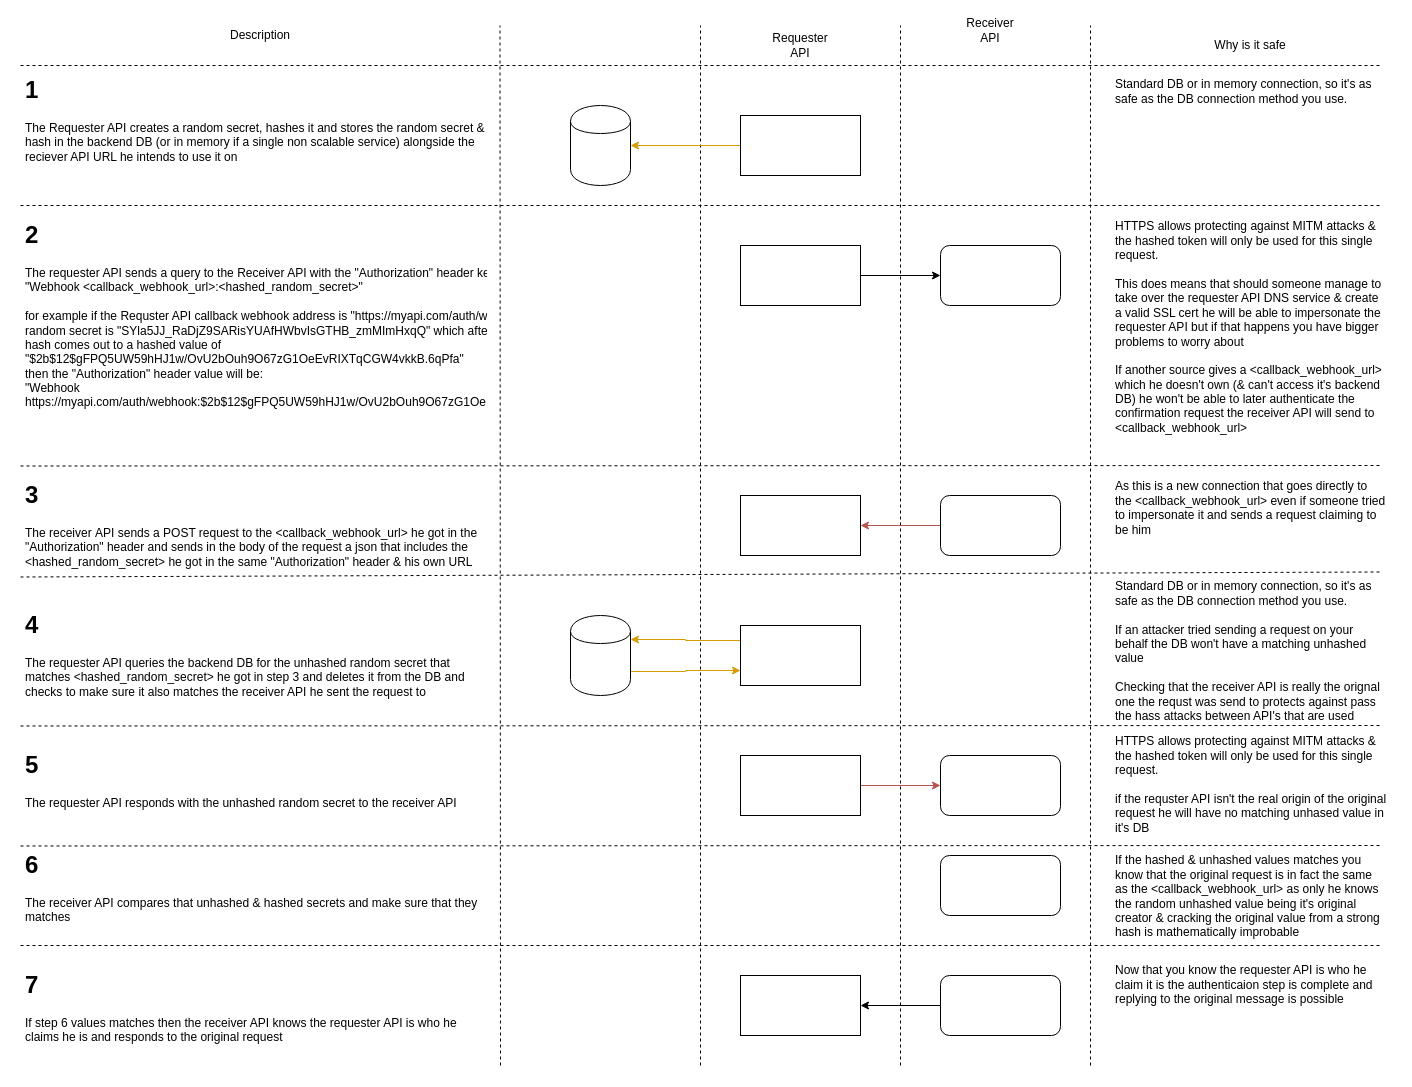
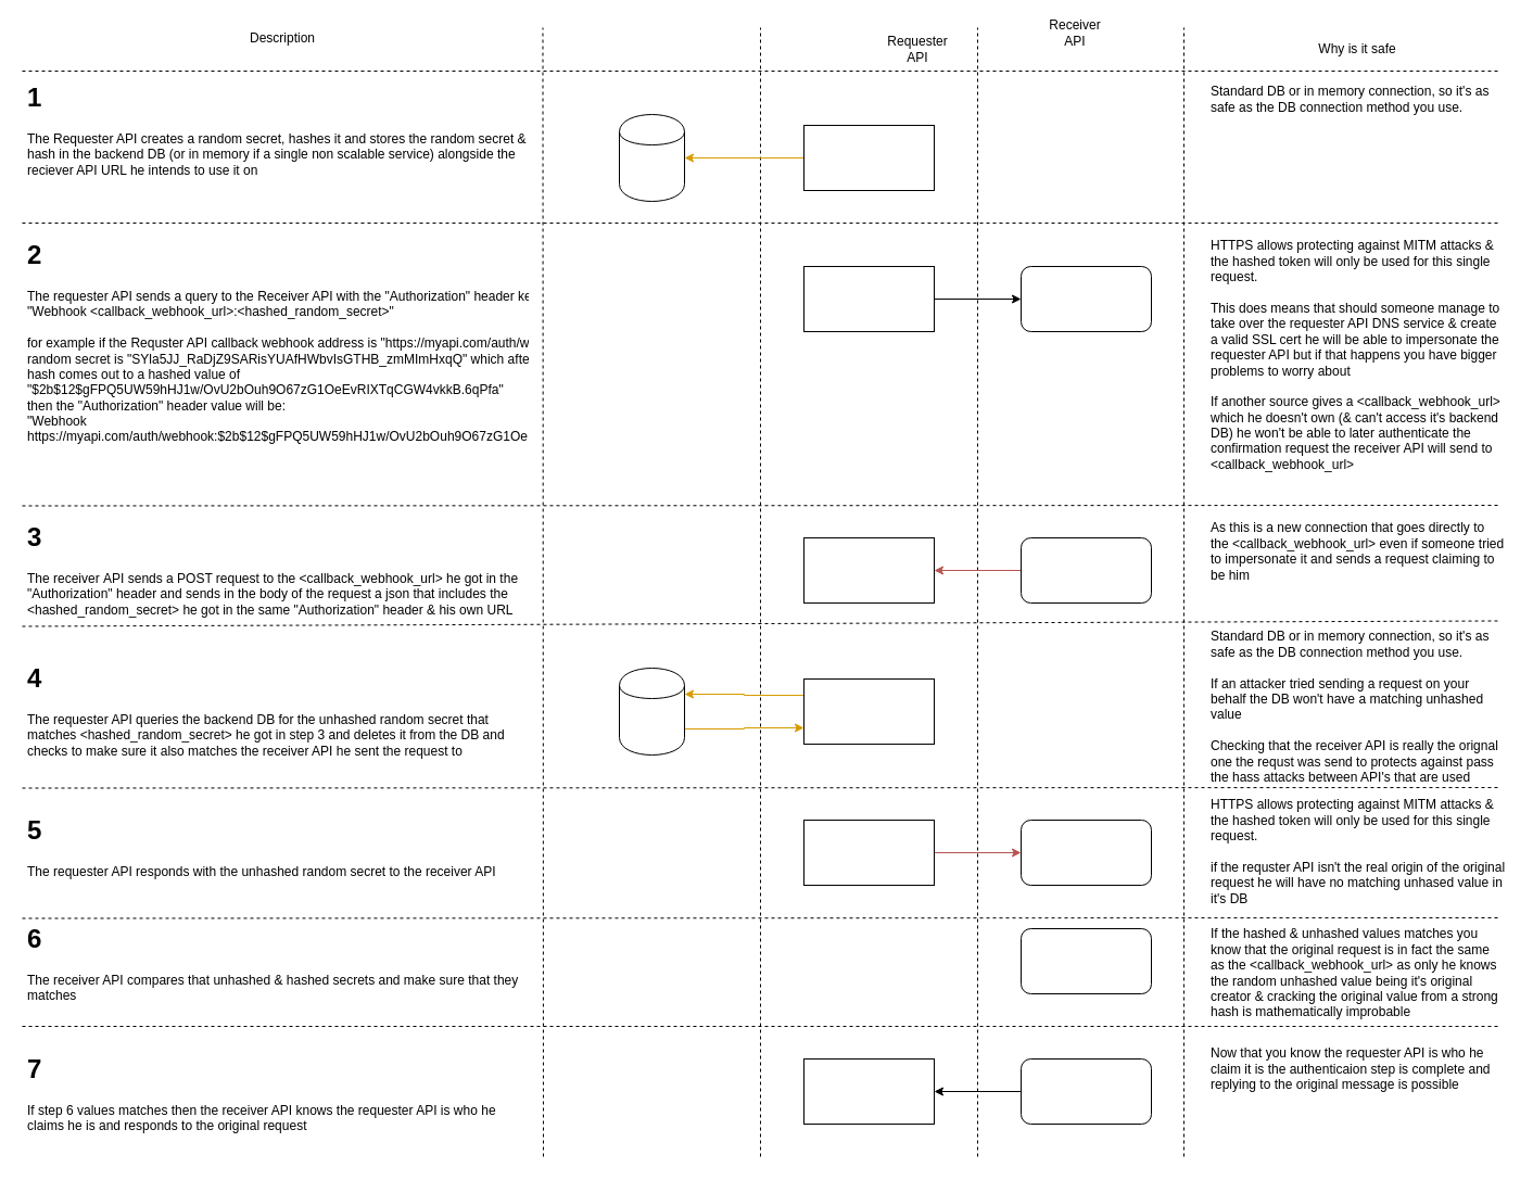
  <mxCell id="0" />
  <mxCell id="1" parent="0" />
  <mxCell id="2" value="" style="endArrow=none;dashed=1;html=1;" parent="1" edge="1"><mxGeometry width="50" height="50" relative="1" as="geometry"><mxPoint x="20" y="65" as="sourcePoint" /><mxPoint x="1380" y="65" as="targetPoint" /></mxGeometry></mxCell>
  <mxCell id="3" value="" style="endArrow=none;dashed=1;html=1;" parent="1" edge="1"><mxGeometry width="50" height="50" relative="1" as="geometry"><mxPoint x="900" y="1065" as="sourcePoint" /><mxPoint x="900" y="25" as="targetPoint" /></mxGeometry></mxCell>
  <mxCell id="4" value="" style="endArrow=none;dashed=1;html=1;" parent="1" edge="1"><mxGeometry width="50" height="50" relative="1" as="geometry"><mxPoint x="700" y="1065" as="sourcePoint" /><mxPoint x="700" y="25" as="targetPoint" /></mxGeometry></mxCell>
- <mxCell id="5" value="&lt;div&gt;Requester&lt;/div&gt;&lt;div&gt;API&lt;br&gt;&lt;/div&gt;" style="text;html=1;strokeColor=none;fillColor=none;align=center;verticalAlign=middle;whiteSpace=wrap;rounded=0;" parent="1" vertex="1"><mxGeometry x="780" y="35" width="40" height="20" as="geometry" /></mxCell>
+ <mxCell id="5" value="&lt;div&gt;Requester&lt;/div&gt;&lt;div&gt;API&lt;br&gt;&lt;/div&gt;" style="text;html=1;strokeColor=none;fillColor=none;align=center;verticalAlign=middle;whiteSpace=wrap;rounded=0;" parent="1" vertex="1"><mxGeometry x="825" y="35" width="40" height="20" as="geometry" /></mxCell>
  <mxCell id="6" value="&lt;div&gt;Receiver&lt;/div&gt;&lt;div&gt;API&lt;br&gt;&lt;/div&gt;" style="text;html=1;strokeColor=none;fillColor=none;align=center;verticalAlign=middle;whiteSpace=wrap;rounded=0;" parent="1" vertex="1"><mxGeometry x="970" y="20" width="40" height="20" as="geometry" /></mxCell>
  <mxCell id="7" value="" style="shape=cylinder;whiteSpace=wrap;html=1;boundedLbl=1;backgroundOutline=1;" parent="1" vertex="1"><mxGeometry x="570" y="105" width="60" height="80" as="geometry" /></mxCell>
  <mxCell id="8" style="edgeStyle=orthogonalEdgeStyle;rounded=0;orthogonalLoop=1;jettySize=auto;html=1;exitX=0;exitY=0.5;exitDx=0;exitDy=0;fillColor=#ffe6cc;strokeColor=#d79b00;" parent="1" source="9" target="7" edge="1"><mxGeometry relative="1" as="geometry" /></mxCell>
  <mxCell id="9" value="" style="rounded=0;whiteSpace=wrap;html=1;" parent="1" vertex="1"><mxGeometry x="740" y="115" width="120" height="60" as="geometry" /></mxCell>
  <mxCell id="10" value="" style="endArrow=none;dashed=1;html=1;" parent="1" edge="1"><mxGeometry width="50" height="50" relative="1" as="geometry"><mxPoint x="500" y="1065" as="sourcePoint" /><mxPoint x="499.5" y="25" as="targetPoint" /></mxGeometry></mxCell>
  <mxCell id="11" value="" style="rounded=1;whiteSpace=wrap;html=1;" parent="1" vertex="1"><mxGeometry x="940" y="245" width="120" height="60" as="geometry" /></mxCell>
  <mxCell id="12" value="Description" style="text;html=1;strokeColor=none;fillColor=none;align=center;verticalAlign=middle;whiteSpace=wrap;rounded=0;" parent="1" vertex="1"><mxGeometry x="240" y="25" width="40" height="20" as="geometry" /></mxCell>
  <mxCell id="13" value="&lt;h1&gt;1&lt;/h1&gt;&lt;div&gt;The Requester API creates a random secret, hashes it and stores the random secret &amp;amp; hash in the backend DB (or in memory if a single non scalable service) alongside the reciever API URL he intends to use it on&lt;br&gt;&lt;/div&gt;" style="text;html=1;strokeColor=none;fillColor=none;spacing=5;spacingTop=-20;whiteSpace=wrap;overflow=hidden;rounded=0;" parent="1" vertex="1"><mxGeometry x="20" y="70" width="470" height="120" as="geometry" /></mxCell>
  <mxCell id="14" value="" style="endArrow=none;dashed=1;html=1;" parent="1" edge="1"><mxGeometry width="50" height="50" relative="1" as="geometry"><mxPoint x="20" y="205" as="sourcePoint" /><mxPoint x="1380" y="205" as="targetPoint" /></mxGeometry></mxCell>
  <mxCell id="15" style="edgeStyle=orthogonalEdgeStyle;rounded=0;orthogonalLoop=1;jettySize=auto;html=1;exitX=1;exitY=0.5;exitDx=0;exitDy=0;" parent="1" source="16" target="11" edge="1"><mxGeometry relative="1" as="geometry" /></mxCell>
  <mxCell id="16" value="" style="rounded=0;whiteSpace=wrap;html=1;" parent="1" vertex="1"><mxGeometry x="740" y="245" width="120" height="60" as="geometry" /></mxCell>
  <mxCell id="17" value="&lt;h1&gt;2&lt;br&gt;&lt;/h1&gt;&lt;div&gt;The requester API sends a query to the Receiver API with the &quot;&lt;span&gt;Authorization&quot; header key and a value of: &lt;br&gt;&lt;/span&gt;&lt;/div&gt;&lt;div&gt;&lt;span&gt;&quot;&lt;/span&gt;&lt;span&gt;&lt;span&gt;Webhook &amp;lt;callback_webhook_url&amp;gt;:&amp;lt;hashed_random_secret&amp;gt;&quot;&lt;/span&gt;&lt;/span&gt;&lt;/div&gt;&lt;div&gt;&lt;span&gt;&lt;span&gt;&lt;br&gt;&lt;/span&gt;&lt;/span&gt;&lt;/div&gt;&lt;div&gt;&lt;span&gt;&lt;span&gt;for example if the Requster API callback webhook address is &quot;https://myapi.com/auth/webhook&quot;, the unhashed random secret is &quot;SYla5JJ_RaDjZ9SARisYUAfHWbvIsGTHB_zmMImHxqQ&quot; which after running through a bcrypt hash comes out to a hashed value of &quot;$2b$12$gFPQ5UW59hHJ1w/OvU2bOuh9O67zG1OeEvRIXTqCGW4vkkB.6qPfa&quot;&lt;br&gt;&lt;/span&gt;&lt;/span&gt;&lt;/div&gt;&lt;div&gt;&lt;span&gt;&lt;span&gt;then the &lt;/span&gt;&lt;/span&gt;&lt;span&gt;&lt;span&gt;&quot;&lt;span&gt;Authorization&quot; header value will be:&lt;/span&gt;&lt;/span&gt;&lt;/span&gt;&lt;/div&gt;&lt;div&gt;&lt;span&gt;&lt;span&gt;&lt;span&gt;&quot;&lt;/span&gt;&lt;/span&gt;&lt;/span&gt;&lt;span&gt;&lt;span&gt;&lt;span&gt;&lt;span&gt;&lt;span&gt;Webhook &lt;/span&gt;&lt;/span&gt;&lt;/span&gt;&lt;/span&gt;&lt;/span&gt;&lt;span&gt;&lt;span&gt;&lt;span&gt;&lt;span&gt;&lt;span&gt;&lt;span&gt;&lt;span&gt;https://myapi.com/auth/webhook&lt;/span&gt;&lt;/span&gt;:&lt;/span&gt;&lt;/span&gt;&lt;/span&gt;&lt;/span&gt;&lt;/span&gt;&lt;span&gt;&lt;span&gt;$2b$12$gFPQ5UW59hHJ1w/OvU2bOuh9O67zG1OeEvRIXTqCGW4vkkB.6qPfa&quot;&lt;/span&gt;&lt;/span&gt;&lt;/div&gt;" style="text;html=1;strokeColor=none;fillColor=none;spacing=5;spacingTop=-20;whiteSpace=wrap;overflow=hidden;rounded=0;" parent="1" vertex="1"><mxGeometry x="20" y="215" width="470" height="230" as="geometry" /></mxCell>
  <mxCell id="18" value="" style="endArrow=none;dashed=1;html=1;" parent="1" edge="1"><mxGeometry width="50" height="50" relative="1" as="geometry"><mxPoint x="20" y="465.5" as="sourcePoint" /><mxPoint x="1380" y="465" as="targetPoint" /></mxGeometry></mxCell>
  <mxCell id="19" style="edgeStyle=orthogonalEdgeStyle;rounded=0;orthogonalLoop=1;jettySize=auto;html=1;exitX=0;exitY=0.5;exitDx=0;exitDy=0;entryX=1;entryY=0.5;entryDx=0;entryDy=0;fillColor=#f8cecc;strokeColor=#b85450;" parent="1" source="20" target="21" edge="1"><mxGeometry relative="1" as="geometry" /></mxCell>
  <mxCell id="20" value="" style="rounded=1;whiteSpace=wrap;html=1;" parent="1" vertex="1"><mxGeometry x="940" y="495" width="120" height="60" as="geometry" /></mxCell>
  <mxCell id="21" value="" style="rounded=0;whiteSpace=wrap;html=1;" parent="1" vertex="1"><mxGeometry x="740" y="495" width="120" height="60" as="geometry" /></mxCell>
  <mxCell id="22" value="&lt;h1&gt;3&lt;br&gt;&lt;/h1&gt;The receiver&amp;nbsp;API sends a POST request to the &lt;span&gt;&lt;span&gt;&amp;lt;callback_webhook_url&amp;gt; he got in the &quot;&lt;/span&gt;&lt;/span&gt;&lt;span&gt;&lt;span&gt;&lt;span&gt;Authorization&quot; header and sends in the body of the request a json that includes the&lt;/span&gt;&lt;/span&gt;&lt;/span&gt;&lt;br&gt;&lt;div&gt;&lt;span&gt;&lt;span&gt;&lt;span&gt;&lt;span&gt;&lt;span&gt;&amp;lt;hashed_random_secret&amp;gt; he got in the same &lt;/span&gt;&lt;/span&gt;&lt;/span&gt;&lt;/span&gt;&lt;/span&gt;&lt;span&gt;&lt;span&gt;&lt;span&gt;&lt;span&gt;&lt;span&gt;&lt;span&gt;&lt;span&gt;&quot;&lt;/span&gt;&lt;/span&gt;&lt;span&gt;&lt;span&gt;&lt;span&gt;Authorization&quot; header &amp;amp; his own URL&lt;br&gt;&lt;/span&gt;&lt;/span&gt;&lt;/span&gt;&lt;/span&gt;&lt;/span&gt;&lt;/span&gt;&lt;/span&gt;&lt;/span&gt;&lt;/div&gt;&lt;div&gt;&lt;span&gt;&lt;span&gt;&lt;span&gt;&lt;span&gt;&lt;span&gt;&lt;span&gt;&lt;span&gt;&lt;span&gt;&lt;/span&gt;&lt;/span&gt;&lt;/span&gt;&lt;/span&gt;&lt;/span&gt;&lt;/span&gt;&lt;/span&gt;&lt;/span&gt;&lt;/div&gt;" style="text;html=1;strokeColor=none;fillColor=none;spacing=5;spacingTop=-20;whiteSpace=wrap;overflow=hidden;rounded=0;" parent="1" vertex="1"><mxGeometry x="20" y="475" width="470" height="100" as="geometry" /></mxCell>
  <mxCell id="23" value="" style="endArrow=none;dashed=1;html=1;" parent="1" edge="1"><mxGeometry width="50" height="50" relative="1" as="geometry"><mxPoint x="20" y="576.5" as="sourcePoint" /><mxPoint x="1380" y="571.5" as="targetPoint" /></mxGeometry></mxCell>
  <mxCell id="24" style="edgeStyle=orthogonalEdgeStyle;rounded=0;orthogonalLoop=1;jettySize=auto;html=1;exitX=1;exitY=0.7;exitDx=0;exitDy=0;entryX=0;entryY=0.75;entryDx=0;entryDy=0;fillColor=#ffe6cc;strokeColor=#d79b00;" parent="1" source="25" target="27" edge="1"><mxGeometry relative="1" as="geometry" /></mxCell>
  <mxCell id="25" value="" style="shape=cylinder;whiteSpace=wrap;html=1;boundedLbl=1;backgroundOutline=1;" parent="1" vertex="1"><mxGeometry x="570" y="615" width="60" height="80" as="geometry" /></mxCell>
  <mxCell id="26" style="edgeStyle=orthogonalEdgeStyle;rounded=0;orthogonalLoop=1;jettySize=auto;html=1;exitX=0;exitY=0.25;exitDx=0;exitDy=0;entryX=1;entryY=0.3;entryDx=0;entryDy=0;fillColor=#ffe6cc;strokeColor=#d79b00;" parent="1" source="27" target="25" edge="1"><mxGeometry relative="1" as="geometry" /></mxCell>
  <mxCell id="27" value="" style="rounded=0;whiteSpace=wrap;html=1;" parent="1" vertex="1"><mxGeometry x="740" y="625" width="120" height="60" as="geometry" /></mxCell>
  <mxCell id="28" value="&lt;h1&gt;4&lt;br&gt;&lt;/h1&gt;The requester API queries the backend DB for the unhashed random secret that matches &lt;span&gt;&lt;span&gt;&lt;span&gt;&lt;span&gt;&lt;span&gt;&amp;lt;hashed_random_secret&amp;gt; he got in step 3 and deletes it from the DB and checks to make sure it also matches the receiver API he sent the request to&lt;br&gt;&lt;/span&gt;&lt;/span&gt;&lt;/span&gt;&lt;/span&gt;&lt;/span&gt;&lt;div&gt;&lt;span&gt;&lt;span&gt;&lt;span&gt;&lt;span&gt;&lt;span&gt;&lt;span&gt;&lt;span&gt;&lt;span&gt;&lt;/span&gt;&lt;/span&gt;&lt;/span&gt;&lt;/span&gt;&lt;/span&gt;&lt;/span&gt;&lt;/span&gt;&lt;/span&gt;&lt;/div&gt;" style="text;html=1;strokeColor=none;fillColor=none;spacing=5;spacingTop=-20;whiteSpace=wrap;overflow=hidden;rounded=0;" parent="1" vertex="1"><mxGeometry x="20" y="605" width="470" height="100" as="geometry" /></mxCell>
  <mxCell id="29" value="" style="endArrow=none;dashed=1;html=1;" parent="1" edge="1"><mxGeometry width="50" height="50" relative="1" as="geometry"><mxPoint x="20" y="725.5" as="sourcePoint" /><mxPoint x="1380" y="725" as="targetPoint" /></mxGeometry></mxCell>
  <mxCell id="30" value="&lt;h1&gt;5&lt;br&gt;&lt;/h1&gt;The requester API responds with the unhashed random secret to the receiver API " style="text;html=1;strokeColor=none;fillColor=none;spacing=5;spacingTop=-20;whiteSpace=wrap;overflow=hidden;rounded=0;" parent="1" vertex="1"><mxGeometry x="20" y="745" width="470" height="100" as="geometry" /></mxCell>
  <mxCell id="31" value="" style="rounded=1;whiteSpace=wrap;html=1;" parent="1" vertex="1"><mxGeometry x="940" y="755" width="120" height="60" as="geometry" /></mxCell>
  <mxCell id="32" style="edgeStyle=orthogonalEdgeStyle;rounded=0;orthogonalLoop=1;jettySize=auto;html=1;exitX=1;exitY=0.5;exitDx=0;exitDy=0;fillColor=#f8cecc;strokeColor=#b85450;" parent="1" source="33" target="31" edge="1"><mxGeometry relative="1" as="geometry" /></mxCell>
  <mxCell id="33" value="" style="rounded=0;whiteSpace=wrap;html=1;" parent="1" vertex="1"><mxGeometry x="740" y="755" width="120" height="60" as="geometry" /></mxCell>
  <mxCell id="34" value="" style="endArrow=none;dashed=1;html=1;" parent="1" edge="1"><mxGeometry width="50" height="50" relative="1" as="geometry"><mxPoint x="20" y="845.5" as="sourcePoint" /><mxPoint x="1380" y="845" as="targetPoint" /></mxGeometry></mxCell>
  <mxCell id="35" value="" style="rounded=1;whiteSpace=wrap;html=1;" parent="1" vertex="1"><mxGeometry x="940" y="855" width="120" height="60" as="geometry" /></mxCell>
  <mxCell id="36" value="&lt;h1&gt;6&lt;br&gt;&lt;/h1&gt;The receiver API compares that unhashed &amp;amp; hashed secrets and make sure that they matches" style="text;html=1;strokeColor=none;fillColor=none;spacing=5;spacingTop=-20;whiteSpace=wrap;overflow=hidden;rounded=0;" parent="1" vertex="1"><mxGeometry x="20" y="845" width="470" height="100" as="geometry" /></mxCell>
  <mxCell id="37" value="" style="endArrow=none;dashed=1;html=1;" parent="1" edge="1"><mxGeometry width="50" height="50" relative="1" as="geometry"><mxPoint x="20" y="945" as="sourcePoint" /><mxPoint x="1380" y="945" as="targetPoint" /></mxGeometry></mxCell>
  <mxCell id="38" style="edgeStyle=orthogonalEdgeStyle;rounded=0;orthogonalLoop=1;jettySize=auto;html=1;exitX=0;exitY=0.5;exitDx=0;exitDy=0;" parent="1" source="39" target="40" edge="1"><mxGeometry relative="1" as="geometry" /></mxCell>
  <mxCell id="39" value="" style="rounded=1;whiteSpace=wrap;html=1;" parent="1" vertex="1"><mxGeometry x="940" y="975" width="120" height="60" as="geometry" /></mxCell>
  <mxCell id="40" value="" style="rounded=0;whiteSpace=wrap;html=1;" parent="1" vertex="1"><mxGeometry x="740" y="975" width="120" height="60" as="geometry" /></mxCell>
  <mxCell id="41" value="&lt;h1&gt;7&lt;br&gt;&lt;/h1&gt;If step 6 values matches then the receiver API knows the requester API is who he claims he is and responds to the original request " style="text;html=1;strokeColor=none;fillColor=none;spacing=5;spacingTop=-20;whiteSpace=wrap;overflow=hidden;rounded=0;" parent="1" vertex="1"><mxGeometry x="20" y="965" width="470" height="100" as="geometry" /></mxCell>
  <mxCell id="42" value="" style="endArrow=none;dashed=1;html=1;" parent="1" edge="1"><mxGeometry width="50" height="50" relative="1" as="geometry"><mxPoint x="1090" y="1065" as="sourcePoint" /><mxPoint x="1090" y="25" as="targetPoint" /></mxGeometry></mxCell>
  <mxCell id="43" value="&lt;div&gt;Why is it safe&lt;br&gt;&lt;/div&gt;" style="text;html=1;strokeColor=none;fillColor=none;align=center;verticalAlign=middle;whiteSpace=wrap;rounded=0;" parent="1" vertex="1"><mxGeometry x="1120" y="35" width="260" height="20" as="geometry" /></mxCell>
  <mxCell id="44" value="&lt;div&gt;&lt;br&gt;&lt;/div&gt;&lt;div&gt;Standard DB or in memory connection, so it's as safe as the DB connection method you use.&lt;br&gt;&lt;/div&gt;" style="text;html=1;strokeColor=none;fillColor=none;spacing=5;spacingTop=-20;whiteSpace=wrap;overflow=hidden;rounded=0;" parent="1" vertex="1"><mxGeometry x="1110" y="72.5" width="280" height="125" as="geometry" /></mxCell>
  <mxCell id="45" value="&lt;div&gt;&lt;br&gt;&lt;/div&gt;&lt;div&gt;HTTPS allows protecting against MITM attacks &amp;amp;&amp;nbsp; the hashed token will only be used for this single request.&lt;/div&gt;&lt;div&gt;&lt;br&gt;&lt;/div&gt;&lt;div&gt;This does means that should someone manage to take over the requester API DNS service &amp;amp; create a valid SSL cert he will be able to impersonate the&amp;nbsp; requester API but if that happens you have bigger problems to worry about&lt;/div&gt;&lt;div&gt;&lt;br&gt;&lt;/div&gt;&lt;div&gt;If another source gives a &lt;span&gt;&lt;span&gt;&amp;lt;callback_webhook_url&amp;gt; which he doesn't own (&amp;amp; can't access it's backend DB) he won't be able to later authenticate the confirmation request the receiver API will send to &lt;/span&gt;&lt;/span&gt;&lt;span&gt;&lt;span&gt;&lt;span&gt;&lt;span&gt;&amp;lt;callback_webhook_url&amp;gt;&lt;/span&gt;&lt;/span&gt;&lt;/span&gt;&lt;/span&gt;&lt;/div&gt;" style="text;html=1;strokeColor=none;fillColor=none;spacing=5;spacingTop=-20;whiteSpace=wrap;overflow=hidden;rounded=0;" parent="1" vertex="1"><mxGeometry x="1110" y="215" width="280" height="240" as="geometry" /></mxCell>
  <mxCell id="46" value="&lt;div&gt;&lt;br&gt;&lt;/div&gt;&lt;div&gt;As this is a new connection that goes directly to the &lt;span&gt;&lt;span&gt;&amp;lt;callback_webhook_url&amp;gt; even if someone tried to impersonate it and sends a request claiming to be him&lt;br&gt;&lt;/span&gt;&lt;/span&gt;&lt;/div&gt;" style="text;html=1;strokeColor=none;fillColor=none;spacing=5;spacingTop=-20;whiteSpace=wrap;overflow=hidden;rounded=0;" parent="1" vertex="1"><mxGeometry x="1110" y="475" width="280" height="100" as="geometry" /></mxCell>
  <mxCell id="47" value="&lt;div&gt;&lt;br&gt;&lt;/div&gt;&lt;div&gt;Standard DB or in memory connection, so it's as safe as the DB connection method you use.&lt;/div&gt;&lt;div&gt;&lt;br&gt;&lt;/div&gt;&lt;div&gt;If an attacker tried sending a request on your behalf the DB won't have a matching unhashed value&lt;/div&gt;&lt;div&gt;&lt;br&gt;&lt;/div&gt;&lt;div&gt;Checking that the receiver API is really the orignal one the requst was send to protects against pass the hass attacks between API's that are used&lt;br&gt;&lt;/div&gt;" style="text;html=1;strokeColor=none;fillColor=none;spacing=5;spacingTop=-20;whiteSpace=wrap;overflow=hidden;rounded=0;" parent="1" vertex="1"><mxGeometry x="1110" y="575" width="280" height="145" as="geometry" /></mxCell>
  <mxCell id="48" value="&lt;div&gt;&lt;br&gt;&lt;/div&gt;&lt;div&gt;HTTPS allows protecting against MITM attacks &amp;amp;&amp;nbsp; the hashed token will only be used for this single request.&lt;/div&gt;&lt;div&gt;&lt;br&gt;&lt;/div&gt;&lt;div&gt;if the requster API isn't the real origin of the original request he will have no matching unhased value in it's DB &lt;br&gt;&lt;/div&gt;" style="text;html=1;strokeColor=none;fillColor=none;spacing=5;spacingTop=-20;whiteSpace=wrap;overflow=hidden;rounded=0;" parent="1" vertex="1"><mxGeometry x="1110" y="730" width="280" height="110" as="geometry" /></mxCell>
  <mxCell id="49" value="&lt;div&gt;&lt;br&gt;&lt;/div&gt;&lt;div&gt;If the hashed &amp;amp; unhashed values matches you know that the original request is in fact the same as the &lt;span&gt;&lt;span&gt;&amp;lt;callback_webhook_url&amp;gt; as only he knows the random unhashed value being it's original creator &amp;amp; cracking the original value from a strong hash is mathematically improbable&lt;br&gt;&lt;/span&gt;&lt;/span&gt;&lt;/div&gt;" style="text;html=1;strokeColor=none;fillColor=none;spacing=5;spacingTop=-20;whiteSpace=wrap;overflow=hidden;rounded=0;" parent="1" vertex="1"><mxGeometry x="1110" y="849" width="280" height="92" as="geometry" /></mxCell>
  <mxCell id="50" value="&lt;div&gt;&lt;br&gt;&lt;/div&gt;&lt;div&gt;Now that you know the requester API is who he claim it is the authenticaion step is complete and replying to the original message is possible&lt;br&gt;&lt;/div&gt;" style="text;html=1;strokeColor=none;fillColor=none;spacing=5;spacingTop=-20;whiteSpace=wrap;overflow=hidden;rounded=0;" parent="1" vertex="1"><mxGeometry x="1110" y="959" width="280" height="92" as="geometry" /></mxCell>
